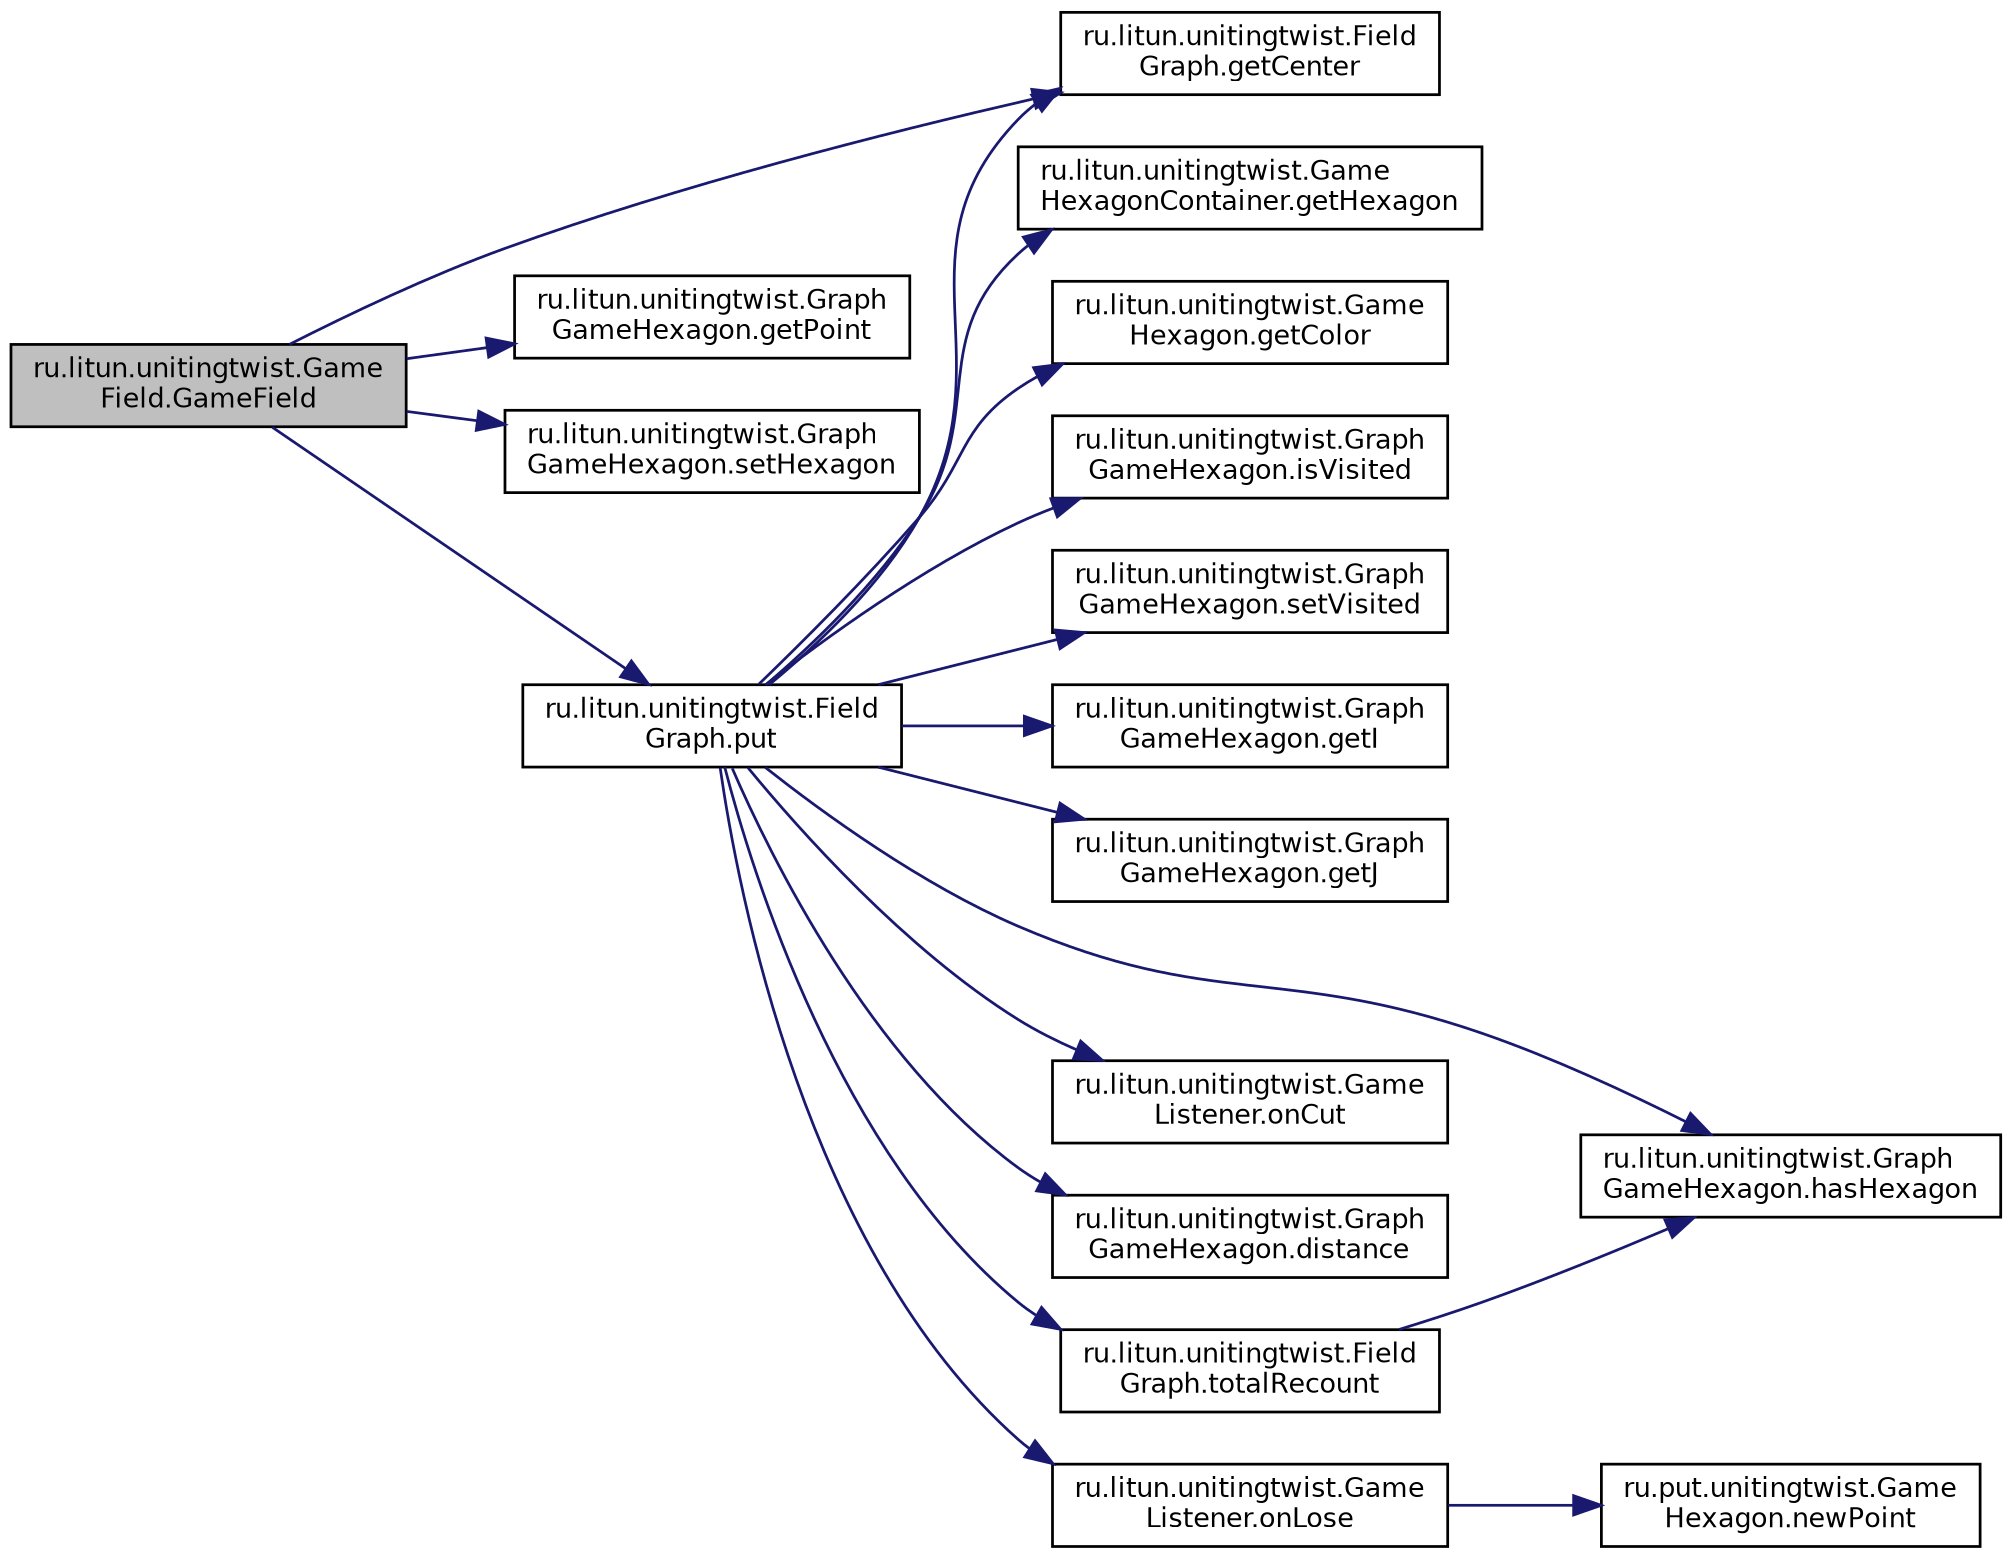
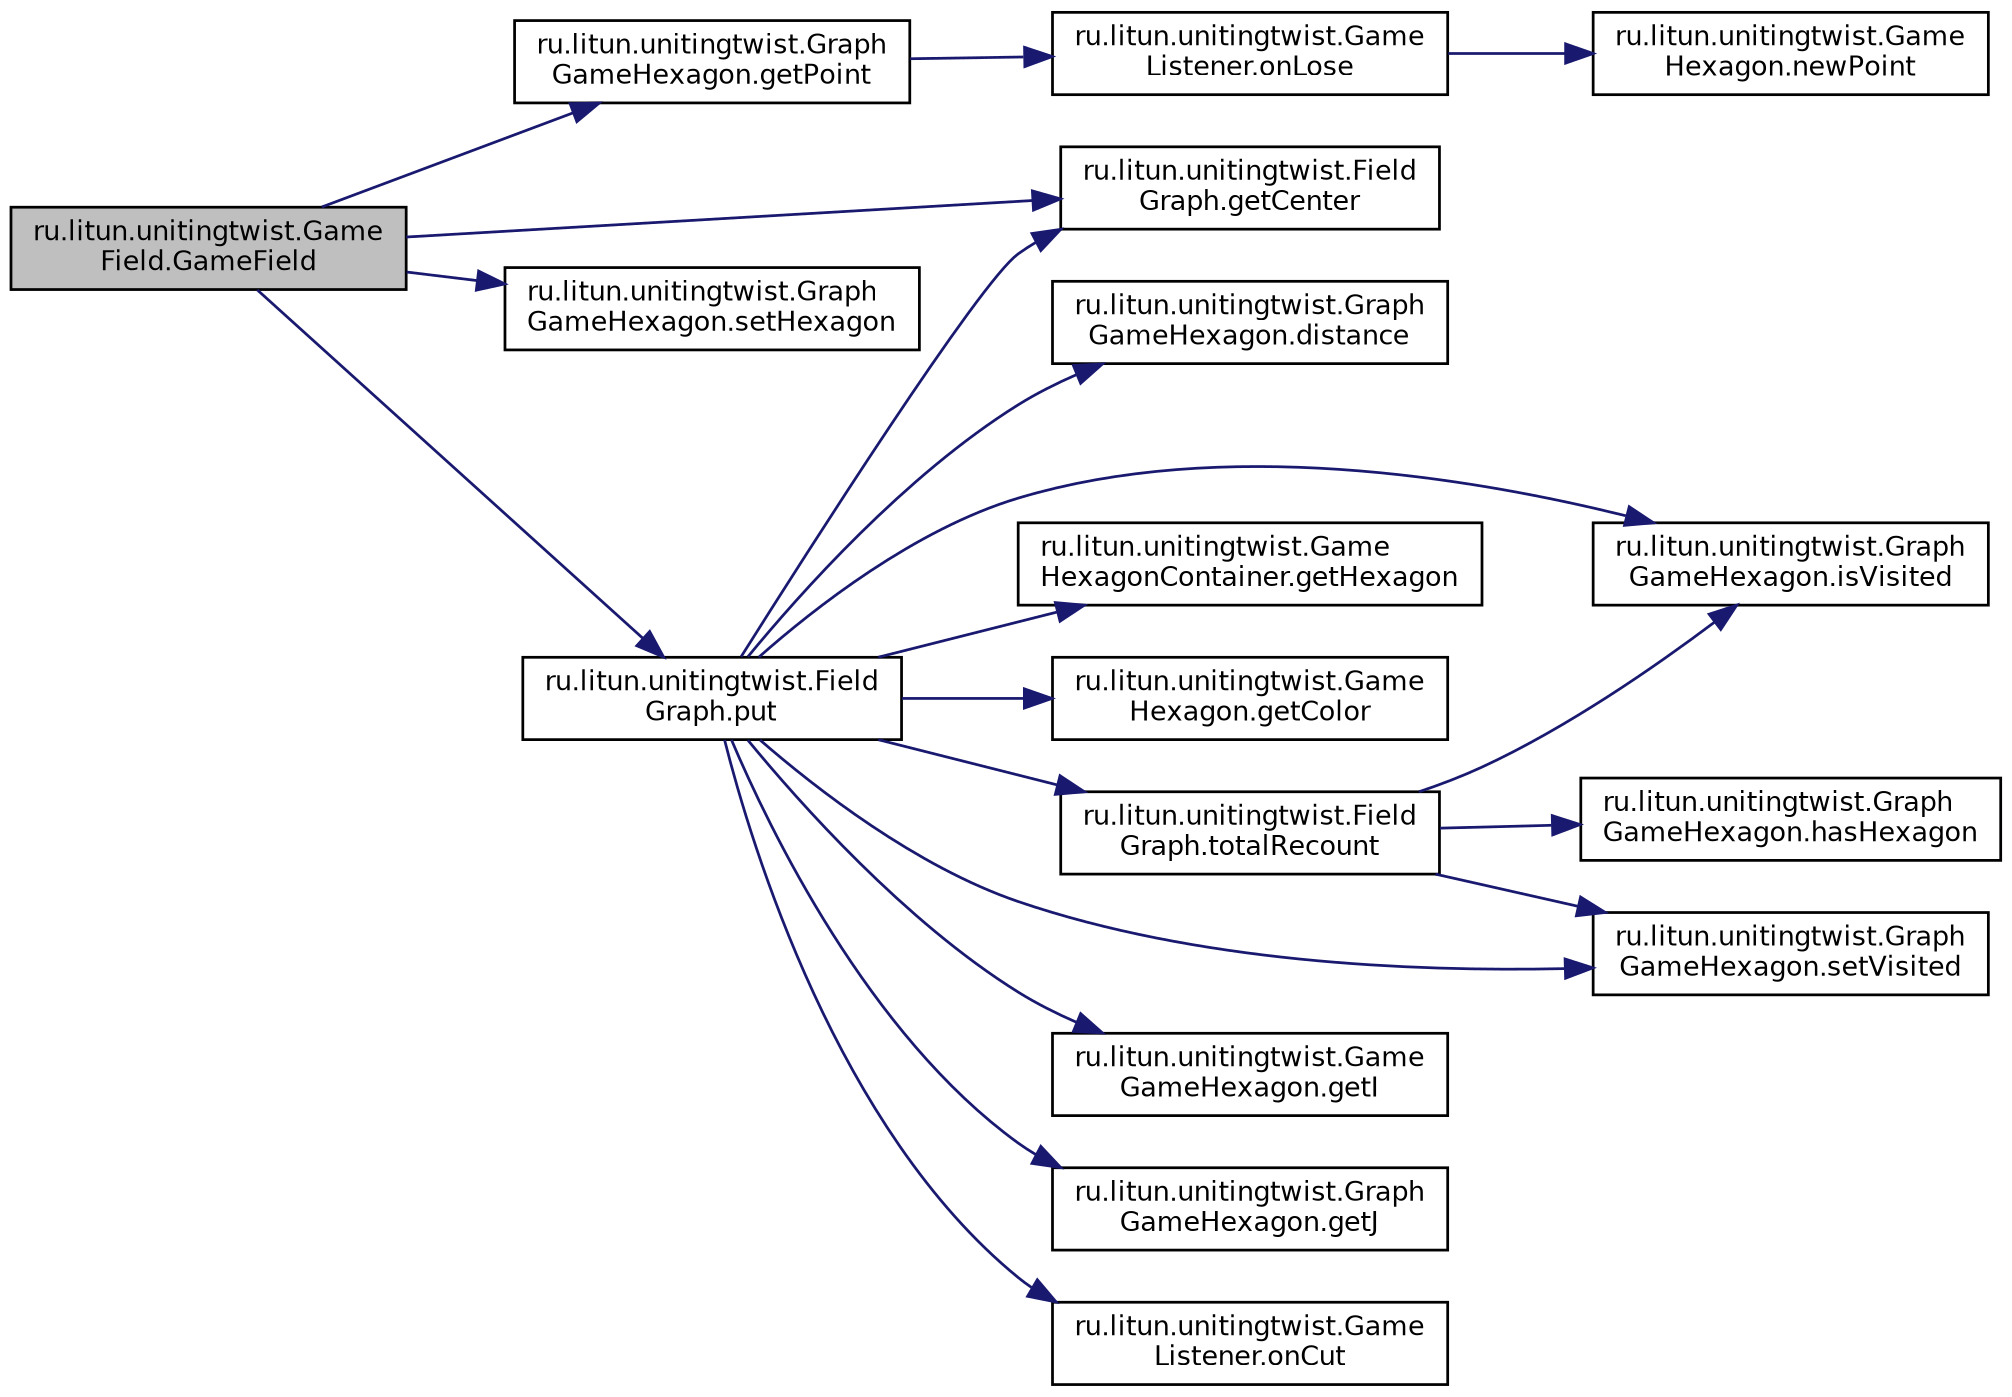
  digraph {
    rankdir=LR
    node [color=black fillcolor=white fontname=Helvetica fontsize=10 shape=record style=filled]
    edge [color=midnightblue fontname=Helvetica fontsize=10 labelfontname=Helvetica labelfontsize=10 style=solid]
    n1 [fillcolor=grey75 fontcolor=black height=0.2 label="ru.litun.unitingtwist.Game\lField.GameField" width=0.4]
    n2 [height=0.2 label="ru.litun.unitingtwist.Field\lGraph.getCenter" width=0.4]
    n3 [height=0.2 label="ru.litun.unitingtwist.Graph\lGameHexagon.getPoint" width=0.4]
    n4 [height=0.2 label="ru.litun.unitingtwist.Graph\lGameHexagon.setHexagon" width=0.4]
    n5 [height=0.2 label="ru.litun.unitingtwist.Field\lGraph.put" width=0.4]
    n6 [height=0.2 label="ru.litun.unitingtwist.Game\lHexagonContainer.getHexagon" width=0.4]
    n7 [height=0.2 label="ru.litun.unitingtwist.Game\lHexagon.getColor" width=0.4]
    n8 [height=0.2 label="ru.litun.unitingtwist.Graph\lGameHexagon.isVisited" width=0.4]
    n9 [height=0.2 label="ru.litun.unitingtwist.Graph\lGameHexagon.setVisited" width=0.4]
-   n10 [height=0.2 label="ru.litun.unitingtwist.Graph\lGameHexagon.getI" width=0.4]
+   n10 [height=0.2 label="ru.litun.unitingtwist.Game\lGameHexagon.getI" width=0.4]
    n11 [height=0.2 label="ru.litun.unitingtwist.Graph\lGameHexagon.getJ" width=0.4]
    n12 [height=0.2 label="ru.litun.unitingtwist.Graph\lGameHexagon.hasHexagon" width=0.4]
    n13 [height=0.2 label="ru.litun.unitingtwist.Game\lListener.onCut" width=0.4]
    n14 [height=0.2 label="ru.litun.unitingtwist.Graph\lGameHexagon.distance" width=0.4]
    n15 [height=0.2 label="ru.litun.unitingtwist.Game\lListener.onLose" width=0.4]
    n16 [height=0.2 label="ru.litun.unitingtwist.Field\lGraph.totalRecount" width=0.4]
-   n17 [height=0.2 label="ru.put.unitingtwist.Game\lHexagon.newPoint" width=0.4]
+   n17 [height=0.2 label="ru.litun.unitingtwist.Game\lHexagon.newPoint" width=0.4]
    n1 -> n2
    n1 -> n3
    n1 -> n4
    n1 -> n5
    n5 -> n2
    n5 -> n6
    n5 -> n7
    n5 -> n8
    n5 -> n9
    n5 -> n10
    n5 -> n11
-   n5 -> n12
    n5 -> n13
    n5 -> n14
-   n5 -> n15
+   n3 -> n15
    n5 -> n16
    n15 -> n17
+   n16 -> n8
+   n16 -> n9
    n16 -> n12
  }
